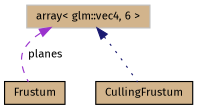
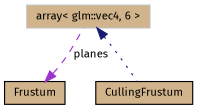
  digraph {
    fontname="Fira Sans"
    node [color=black fillcolor=tan fontname="Fira Sans" fontsize=10 shape=record style=filled]
    edge [dir=back fontname="Fira Sans" fontsize=10 labelfontname=Helvetica labelfontsize=10]
    n1 [fontcolor=black height=0.2 label=CullingFrustum width=0.4]
    n2 [height=0.2 label=Frustum width=0.4]
    n3 [color=grey75 height=0.2 label="array\< glm::vec4, 6 \>" width=0.4]
    n3 -> n1 [color=midnightblue style=dotted]
-   n3 -> n2 [color=darkorchid3 label=" planes" style=dashed]
+   n2 -> n3 [color=darkorchid3 label=" planes" style=dashed]
  }
